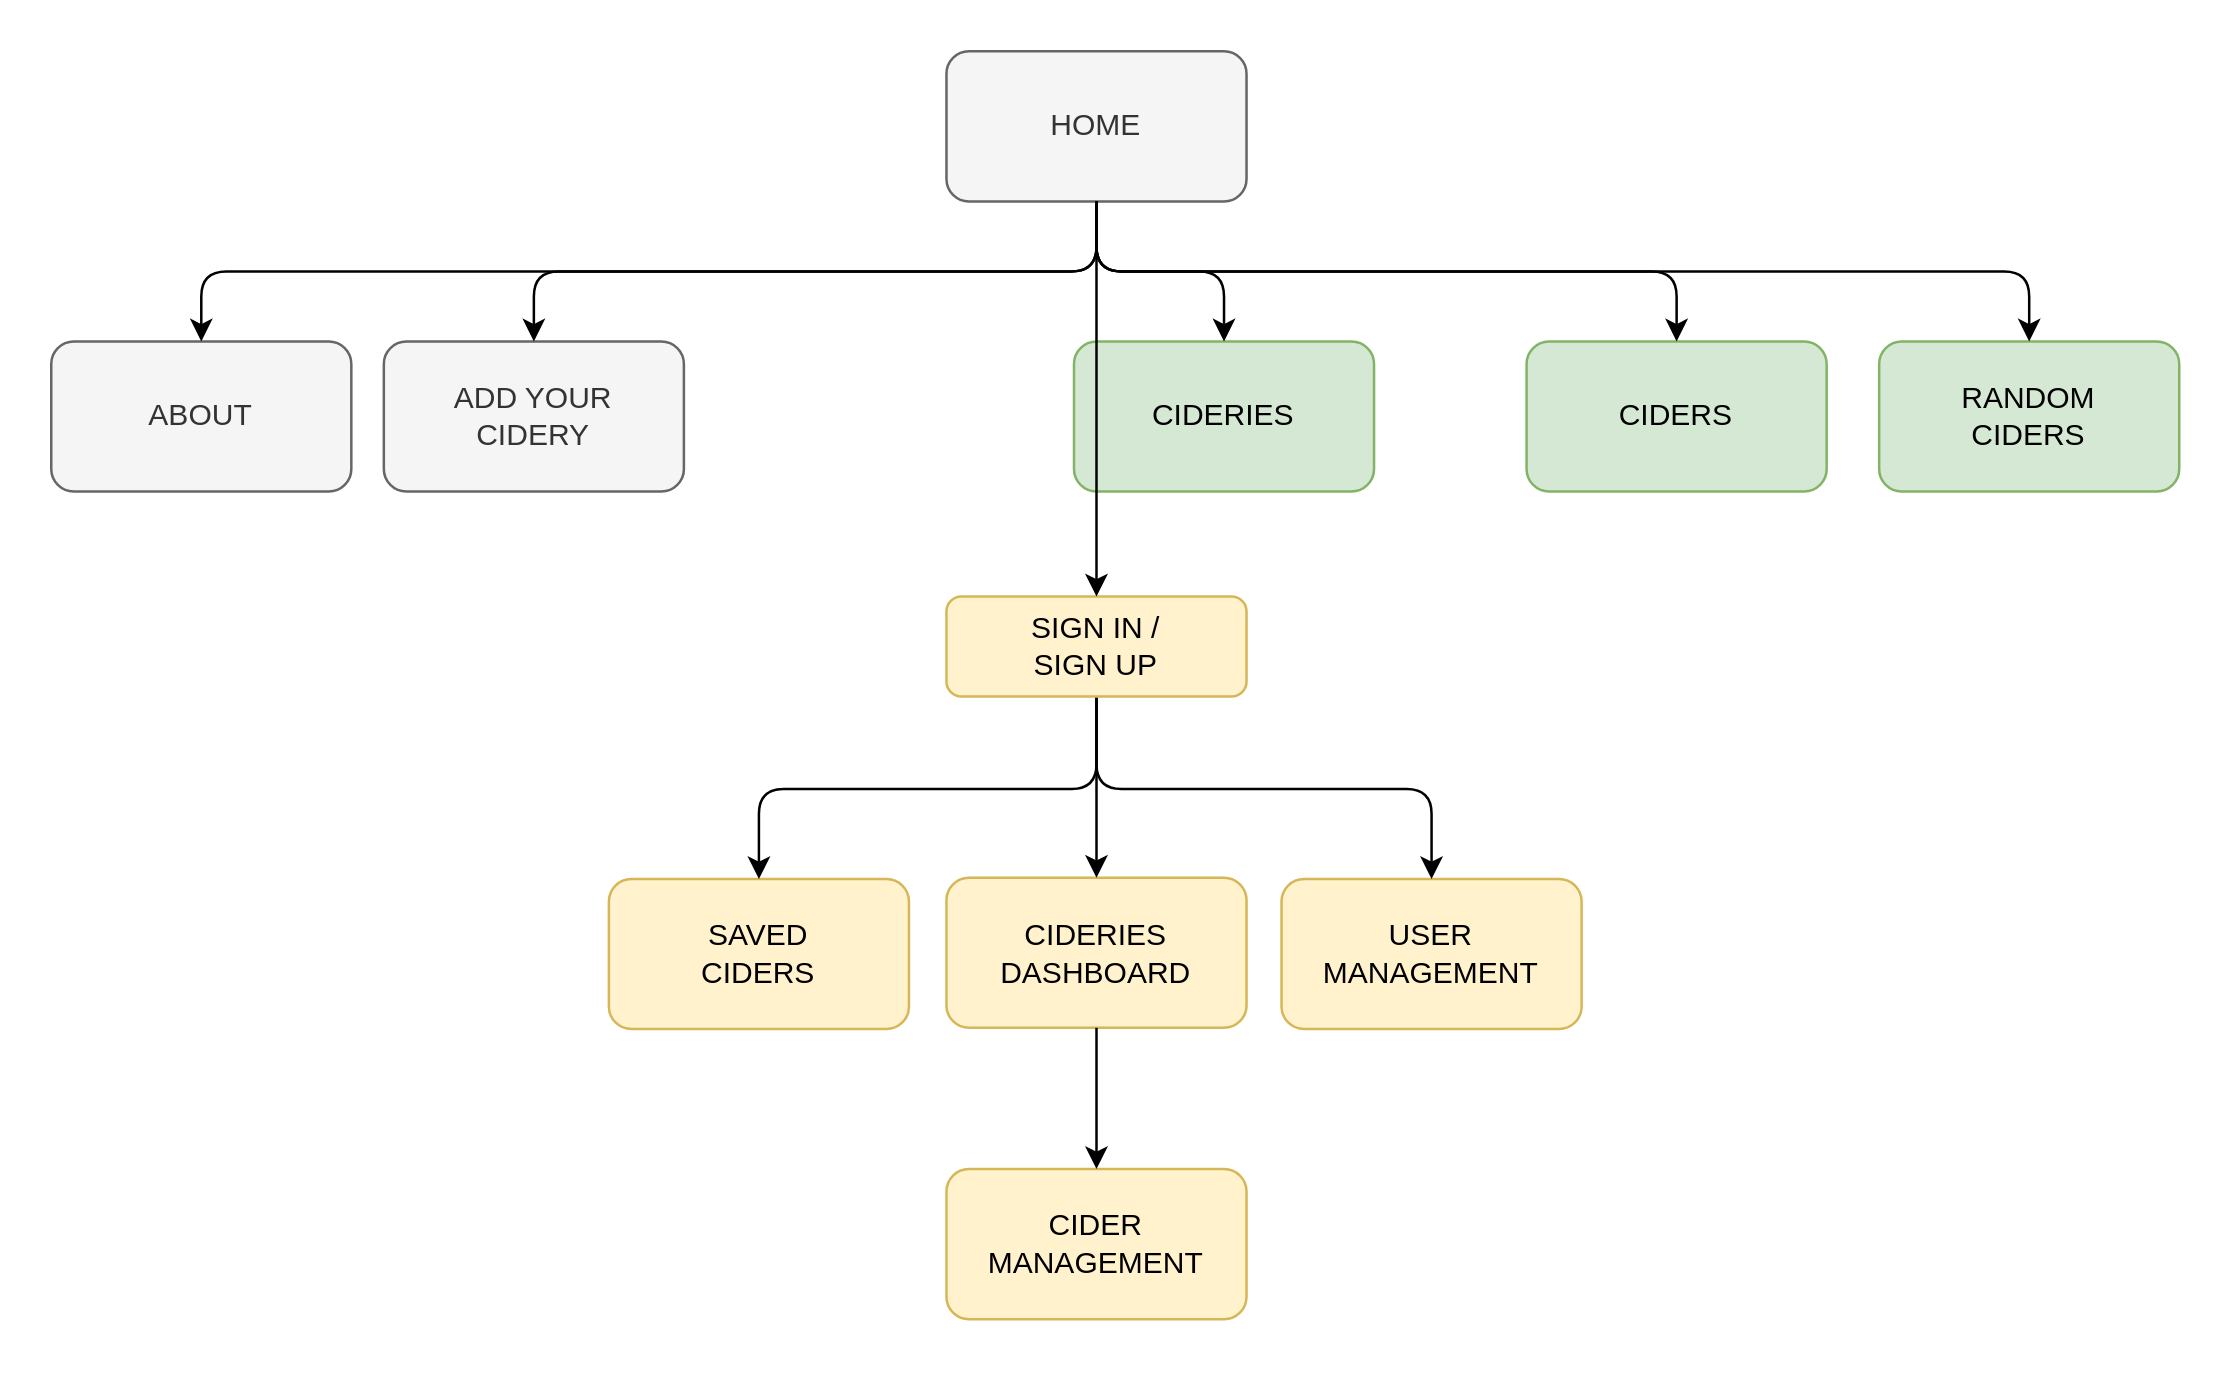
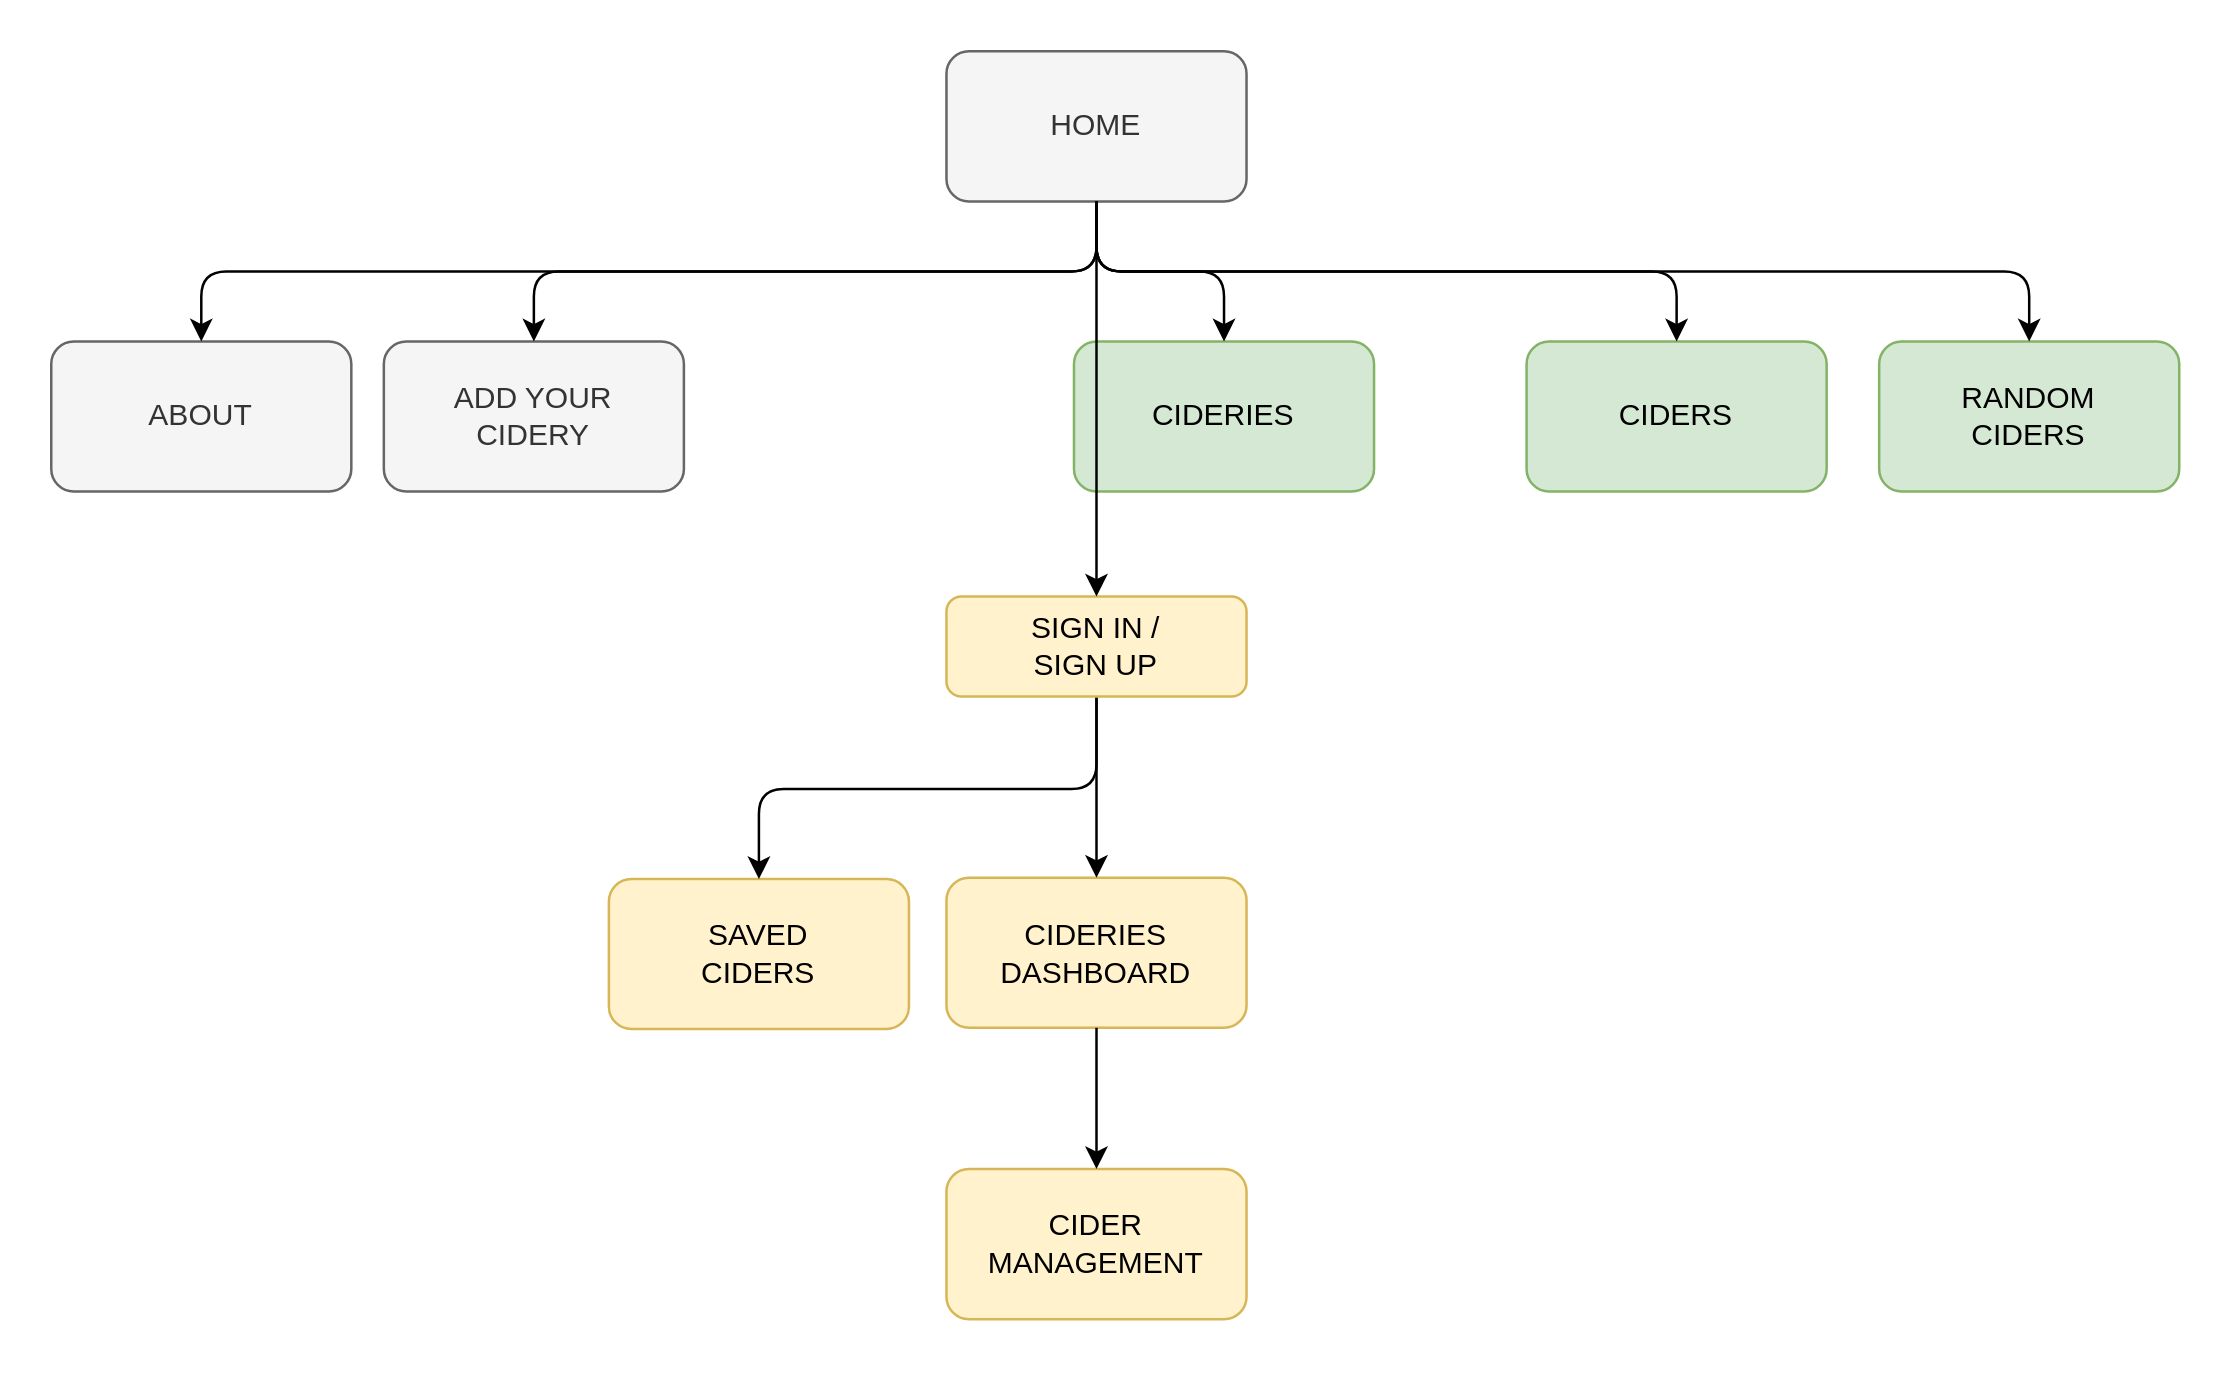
  <mxCell id="0" />
  <mxCell id="1" parent="0" />
  <mxCell id="2" value="HOME" style="rounded=1;whiteSpace=wrap;html=1;fillColor=#f5f5f5;strokeColor=#666666;fontColor=#333333;" parent="1" vertex="1"><mxGeometry x="378" y="20" width="120" height="60" as="geometry" /></mxCell>
  <mxCell id="3" value="CIDERIES" style="rounded=1;whiteSpace=wrap;html=1;fillColor=#d5e8d4;strokeColor=#82b366;" parent="1" vertex="1"><mxGeometry x="429" y="136" width="120" height="60" as="geometry" /></mxCell>
  <mxCell id="4" value="&lt;div&gt;RANDOM&lt;/div&gt;&lt;div&gt;CIDERS&lt;/div&gt;" style="rounded=1;whiteSpace=wrap;html=1;fillColor=#d5e8d4;strokeColor=#82b366;" parent="1" vertex="1"><mxGeometry x="751" y="136" width="120" height="60" as="geometry" /></mxCell>
  <mxCell id="5" value="CIDERIES DASHBOARD" style="rounded=1;whiteSpace=wrap;html=1;fillColor=#fff2cc;strokeColor=#d6b656;" parent="1" vertex="1"><mxGeometry x="378" y="350.5" width="120" height="60" as="geometry" /></mxCell>
  <mxCell id="6" value="&lt;div&gt;SAVED&lt;/div&gt;&lt;div&gt;CIDERS&lt;br&gt;&lt;/div&gt;" style="rounded=1;whiteSpace=wrap;html=1;fillColor=#fff2cc;strokeColor=#d6b656;" parent="1" vertex="1"><mxGeometry x="243" y="351" width="120" height="60" as="geometry" /></mxCell>
- <mxCell id="7" value="&lt;div&gt;USER&lt;/div&gt;&lt;div&gt;MANAGEMENT&lt;/div&gt;" style="rounded=1;whiteSpace=wrap;html=1;fillColor=#fff2cc;strokeColor=#d6b656;" parent="1" vertex="1"><mxGeometry x="512" y="351" width="120" height="60" as="geometry" /></mxCell>
  <mxCell id="8" value="CIDERS" style="rounded=1;whiteSpace=wrap;html=1;fillColor=#d5e8d4;strokeColor=#82b366;" parent="1" vertex="1"><mxGeometry x="610" y="136" width="120" height="60" as="geometry" /></mxCell>
  <mxCell id="9" value="ABOUT" style="rounded=1;whiteSpace=wrap;html=1;fillColor=#f5f5f5;strokeColor=#666666;fontColor=#333333;" parent="1" vertex="1"><mxGeometry x="20" y="136" width="120" height="60" as="geometry" /></mxCell>
  <mxCell id="10" value="&lt;div&gt;ADD YOUR&lt;/div&gt;&lt;div&gt;CIDERY&lt;/div&gt;" style="rounded=1;whiteSpace=wrap;html=1;fillColor=#f5f5f5;strokeColor=#666666;fontColor=#333333;" parent="1" vertex="1"><mxGeometry x="153" y="136" width="120" height="60" as="geometry" /></mxCell>
  <mxCell id="11" value="&lt;div&gt;CIDER&lt;/div&gt;&lt;div&gt;MANAGEMENT&lt;br&gt;&lt;/div&gt;" style="rounded=1;whiteSpace=wrap;html=1;fillColor=#fff2cc;strokeColor=#d6b656;" vertex="1" parent="1"><mxGeometry x="378" y="467" width="120" height="60" as="geometry" /></mxCell>
  <mxCell id="12" value="" style="endArrow=classic;html=1;exitX=0.5;exitY=1;exitDx=0;exitDy=0;entryX=0.5;entryY=0;entryDx=0;entryDy=0;edgeStyle=elbowEdgeStyle;elbow=vertical;" edge="1" parent="1" target="3"><mxGeometry width="50" height="50" relative="1" as="geometry"><mxPoint x="438" y="80" as="sourcePoint" /><mxPoint x="438" y="136" as="targetPoint" /></mxGeometry></mxCell>
  <mxCell id="13" value="" style="endArrow=classic;html=1;exitX=0.5;exitY=1;exitDx=0;exitDy=0;entryX=0.5;entryY=0;entryDx=0;entryDy=0;edgeStyle=elbowEdgeStyle;elbow=vertical;" edge="1" parent="1" target="8"><mxGeometry width="50" height="50" relative="1" as="geometry"><mxPoint x="438" y="80" as="sourcePoint" /><mxPoint x="572" y="136" as="targetPoint" /></mxGeometry></mxCell>
  <mxCell id="14" value="" style="endArrow=classic;html=1;exitX=0.5;exitY=1;exitDx=0;exitDy=0;entryX=0.5;entryY=0;entryDx=0;entryDy=0;edgeStyle=elbowEdgeStyle;elbow=vertical;" edge="1" parent="1" target="4"><mxGeometry width="50" height="50" relative="1" as="geometry"><mxPoint x="438" y="80" as="sourcePoint" /><mxPoint x="713" y="136" as="targetPoint" /></mxGeometry></mxCell>
  <mxCell id="15" value="" style="endArrow=classic;html=1;exitX=0.5;exitY=1;exitDx=0;exitDy=0;edgeStyle=elbowEdgeStyle;elbow=vertical;" edge="1" parent="1" target="10"><mxGeometry width="50" height="50" relative="1" as="geometry"><mxPoint x="438" y="80" as="sourcePoint" /><mxPoint x="303" y="136" as="targetPoint" /></mxGeometry></mxCell>
  <mxCell id="16" value="" style="endArrow=classic;html=1;exitX=0.5;exitY=1;exitDx=0;exitDy=0;entryX=0.5;entryY=0;entryDx=0;entryDy=0;edgeStyle=elbowEdgeStyle;elbow=vertical;" edge="1" parent="1" target="9"><mxGeometry width="50" height="50" relative="1" as="geometry"><mxPoint x="438" y="80" as="sourcePoint" /><mxPoint x="167" y="136.12" as="targetPoint" /></mxGeometry></mxCell>
  <mxCell id="17" value="" style="endArrow=classic;html=1;entryX=0.5;entryY=0;entryDx=0;entryDy=0;edgeStyle=elbowEdgeStyle;elbow=vertical;" edge="1" parent="1" source="21" target="5"><mxGeometry width="50" height="50" relative="1" as="geometry"><mxPoint x="448" y="67" as="sourcePoint" /><mxPoint x="177" y="123.12" as="targetPoint" /></mxGeometry></mxCell>
  <mxCell id="18" value="" style="endArrow=classic;html=1;exitX=0.5;exitY=1;exitDx=0;exitDy=0;edgeStyle=elbowEdgeStyle;elbow=vertical;" edge="1" parent="1" source="21" target="6"><mxGeometry width="50" height="50" relative="1" as="geometry"><mxPoint x="458" y="77" as="sourcePoint" /><mxPoint x="187" y="133.12" as="targetPoint" /></mxGeometry></mxCell>
- <mxCell id="19" value="" style="endArrow=classic;html=1;exitX=0.5;exitY=1;exitDx=0;exitDy=0;edgeStyle=elbowEdgeStyle;elbow=vertical;" edge="1" parent="1" source="21" target="7"><mxGeometry width="50" height="50" relative="1" as="geometry"><mxPoint x="438" y="173" as="sourcePoint" /><mxPoint x="303" y="230" as="targetPoint" /></mxGeometry></mxCell>
  <mxCell id="20" value="" style="endArrow=classic;html=1;exitX=0.5;exitY=1;exitDx=0;exitDy=0;edgeStyle=elbowEdgeStyle;elbow=vertical;" edge="1" parent="1" source="5" target="11"><mxGeometry width="50" height="50" relative="1" as="geometry"><mxPoint x="448" y="304" as="sourcePoint" /><mxPoint x="313" y="361" as="targetPoint" /></mxGeometry></mxCell>
  <mxCell id="21" value="&lt;div&gt;SIGN IN / &lt;br&gt;&lt;/div&gt;&lt;div&gt;SIGN UP&lt;br&gt;&lt;/div&gt;" style="rounded=1;whiteSpace=wrap;html=1;fillColor=#fff2cc;strokeColor=#d6b656;" parent="1" vertex="1"><mxGeometry x="378" y="238" width="120" height="40" as="geometry" /></mxCell>
  <mxCell id="22" value="" style="endArrow=classic;html=1;edgeStyle=elbowEdgeStyle;elbow=vertical;" edge="1" parent="1" source="2" target="21"><mxGeometry width="50" height="50" relative="1" as="geometry"><mxPoint x="438" y="196" as="sourcePoint" /><mxPoint x="572" y="340" as="targetPoint" /></mxGeometry></mxCell>
